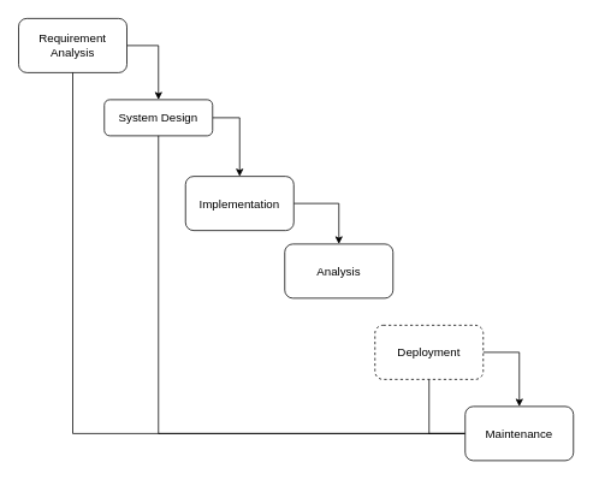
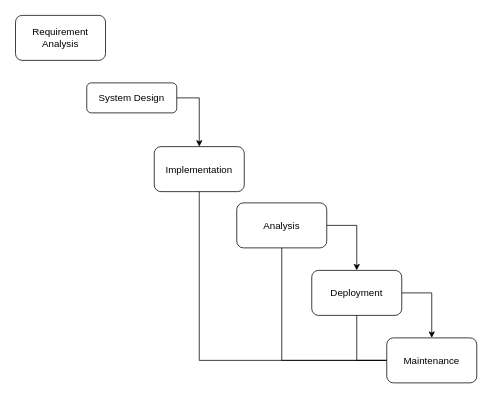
  <mxCell id="0" />
  <mxCell id="1" parent="0" />
- <mxCell id="2" style="edgeStyle=orthogonalEdgeStyle;rounded=0;orthogonalLoop=1;jettySize=auto;html=1;exitX=1;exitY=0.5;exitDx=0;exitDy=0;entryX=0.5;entryY=0;entryDx=0;entryDy=0;" edge="1" parent="1" source="3" target="5"><mxGeometry relative="1" as="geometry" /></mxCell>
  <mxCell id="3" value="Requirement Analysis" style="rounded=1;whiteSpace=wrap;html=1;fontSize=13;" vertex="1" parent="1"><mxGeometry x="20" y="20" width="120" height="60" as="geometry" /></mxCell>
  <mxCell id="4" style="edgeStyle=orthogonalEdgeStyle;rounded=0;orthogonalLoop=1;jettySize=auto;html=1;exitX=1;exitY=0.5;exitDx=0;exitDy=0;entryX=0.5;entryY=0;entryDx=0;entryDy=0;" edge="1" parent="1" source="5" target="7"><mxGeometry relative="1" as="geometry" /></mxCell>
  <mxCell id="5" value="System Design" style="rounded=1;whiteSpace=wrap;html=1;fontSize=13;" vertex="1" parent="1"><mxGeometry x="115" y="110" width="120" height="40" as="geometry" /></mxCell>
- <mxCell id="6" style="edgeStyle=orthogonalEdgeStyle;rounded=0;orthogonalLoop=1;jettySize=auto;html=1;exitX=1;exitY=0.5;exitDx=0;exitDy=0;entryX=0.5;entryY=0;entryDx=0;entryDy=0;" edge="1" parent="1" source="7" target="9"><mxGeometry relative="1" as="geometry" /></mxCell>
  <mxCell id="7" value="Implementation" style="rounded=1;whiteSpace=wrap;html=1;fontSize=13;" vertex="1" parent="1"><mxGeometry x="205" y="195" width="120" height="60" as="geometry" /></mxCell>
+ <mxCell id="8" style="edgeStyle=orthogonalEdgeStyle;rounded=0;orthogonalLoop=1;jettySize=auto;html=1;exitX=1;exitY=0.5;exitDx=0;exitDy=0;entryX=0.5;entryY=0;entryDx=0;entryDy=0;" edge="1" parent="1" source="9" target="11"><mxGeometry relative="1" as="geometry" /></mxCell>
  <mxCell id="9" value="Analysis" style="rounded=1;whiteSpace=wrap;html=1;fontSize=13;" vertex="1" parent="1"><mxGeometry x="315" y="270" width="120" height="60" as="geometry" /></mxCell>
  <mxCell id="10" style="edgeStyle=orthogonalEdgeStyle;rounded=0;orthogonalLoop=1;jettySize=auto;html=1;exitX=1;exitY=0.5;exitDx=0;exitDy=0;entryX=0.5;entryY=0;entryDx=0;entryDy=0;" edge="1" parent="1" source="11" target="17"><mxGeometry relative="1" as="geometry" /></mxCell>
- <mxCell id="11" value="Deployment" style="rounded=1;whiteSpace=wrap;html=1;fontSize=13;dashed=1;" vertex="1" parent="1"><mxGeometry x="415" y="360" width="120" height="60" as="geometry" /></mxCell>
- <mxCell id="12" style="edgeStyle=orthogonalEdgeStyle;rounded=0;orthogonalLoop=1;jettySize=auto;html=1;exitX=0;exitY=0.5;exitDx=0;exitDy=0;entryX=0.5;entryY=1;entryDx=0;entryDy=0;endArrow=none;endFill=0;" edge="1" parent="1" source="17" target="3"><mxGeometry relative="1" as="geometry"><mxPoint x="85" y="320" as="targetPoint" /></mxGeometry></mxCell>
- <mxCell id="13" style="edgeStyle=orthogonalEdgeStyle;rounded=0;orthogonalLoop=1;jettySize=auto;html=1;exitX=0;exitY=0.5;exitDx=0;exitDy=0;entryX=0.5;entryY=1;entryDx=0;entryDy=0;endArrow=none;endFill=0;" edge="1" parent="1" source="17" target="5"><mxGeometry relative="1" as="geometry" /></mxCell>
+ <mxCell id="11" value="Deployment" style="rounded=1;whiteSpace=wrap;html=1;fontSize=13;" vertex="1" parent="1"><mxGeometry x="415" y="360" width="120" height="60" as="geometry" /></mxCell>
+ <mxCell id="14" style="edgeStyle=orthogonalEdgeStyle;rounded=0;orthogonalLoop=1;jettySize=auto;html=1;exitX=0;exitY=0.5;exitDx=0;exitDy=0;entryX=0.5;entryY=1;entryDx=0;entryDy=0;endArrow=none;endFill=0;" edge="1" parent="1" source="17" target="7"><mxGeometry relative="1" as="geometry" /></mxCell>
+ <mxCell id="15" style="edgeStyle=orthogonalEdgeStyle;rounded=0;orthogonalLoop=1;jettySize=auto;html=1;exitX=0;exitY=0.5;exitDx=0;exitDy=0;entryX=0.5;entryY=1;entryDx=0;entryDy=0;endArrow=none;endFill=0;" edge="1" parent="1" source="17" target="9"><mxGeometry relative="1" as="geometry" /></mxCell>
  <mxCell id="16" style="edgeStyle=orthogonalEdgeStyle;rounded=0;orthogonalLoop=1;jettySize=auto;html=1;exitX=0;exitY=0.5;exitDx=0;exitDy=0;entryX=0.5;entryY=1;entryDx=0;entryDy=0;endArrow=none;endFill=0;" edge="1" parent="1" source="17" target="11"><mxGeometry relative="1" as="geometry" /></mxCell>
  <mxCell id="17" value="Maintenance" style="rounded=1;whiteSpace=wrap;html=1;fontSize=13;" vertex="1" parent="1"><mxGeometry x="515" y="450" width="120" height="60" as="geometry" /></mxCell>
